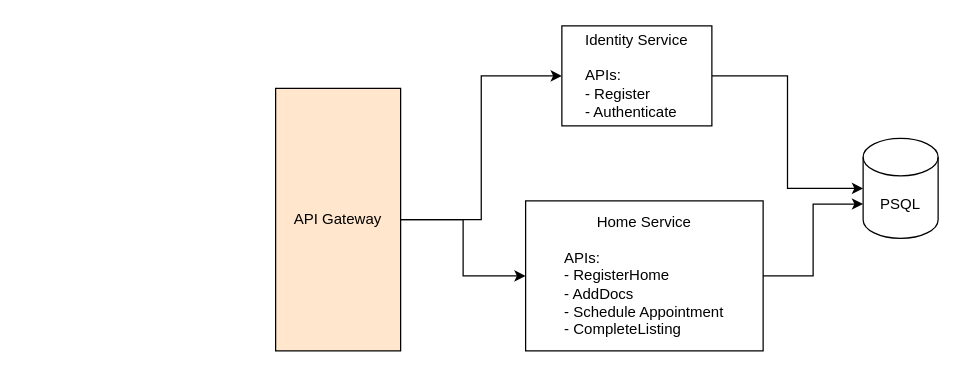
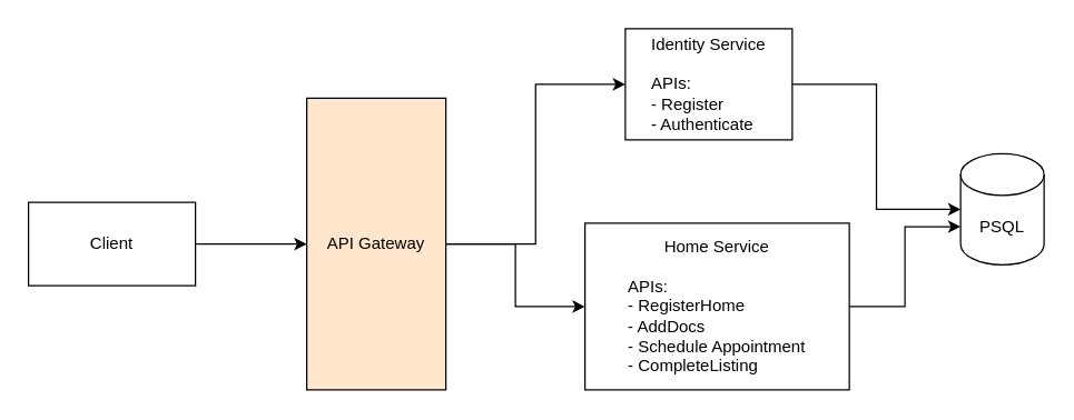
  <mxCell id="0" />
  <mxCell id="1" parent="0" />
+ <mxCell id="2" value="" style="edgeStyle=orthogonalEdgeStyle;rounded=0;orthogonalLoop=1;jettySize=auto;html=1;" edge="1" parent="1" source="3" target="6"><mxGeometry relative="1" as="geometry" /></mxCell>
+ <mxCell id="3" value="Client" style="rounded=0;whiteSpace=wrap;html=1;" vertex="1" parent="1"><mxGeometry x="20" y="145" width="120" height="60" as="geometry" /></mxCell>
  <mxCell id="4" style="edgeStyle=orthogonalEdgeStyle;rounded=0;orthogonalLoop=1;jettySize=auto;html=1;exitX=1;exitY=0.5;exitDx=0;exitDy=0;entryX=0;entryY=0.5;entryDx=0;entryDy=0;" edge="1" parent="1" source="6" target="7"><mxGeometry relative="1" as="geometry" /></mxCell>
  <mxCell id="5" style="edgeStyle=orthogonalEdgeStyle;rounded=0;orthogonalLoop=1;jettySize=auto;html=1;exitX=1;exitY=0.5;exitDx=0;exitDy=0;entryX=0;entryY=0.5;entryDx=0;entryDy=0;" edge="1" parent="1" source="6" target="8"><mxGeometry relative="1" as="geometry" /></mxCell>
  <mxCell id="6" value="API Gateway" style="rounded=0;whiteSpace=wrap;html=1;fillColor=#ffe6cc;" vertex="1" parent="1"><mxGeometry x="220" y="70" width="100" height="210" as="geometry" /></mxCell>
  <mxCell id="7" value="Identity Service&lt;div&gt;&lt;br&gt;&lt;/div&gt;&lt;div style=&quot;text-align: left;&quot;&gt;APIs:&lt;/div&gt;&lt;div style=&quot;text-align: left;&quot;&gt;- Register&lt;/div&gt;&lt;div style=&quot;text-align: left;&quot;&gt;- Authenticate&lt;/div&gt;" style="rounded=0;whiteSpace=wrap;html=1;" vertex="1" parent="1"><mxGeometry x="449" y="20" width="120" height="80" as="geometry" /></mxCell>
  <mxCell id="8" value="Home Service&lt;div&gt;&lt;br&gt;&lt;/div&gt;&lt;div style=&quot;text-align: left;&quot;&gt;APIs:&lt;/div&gt;&lt;div style=&quot;text-align: left;&quot;&gt;- RegisterHome&lt;/div&gt;&lt;div style=&quot;text-align: left;&quot;&gt;- AddDocs&lt;/div&gt;&lt;div style=&quot;text-align: left;&quot;&gt;- Schedule Appointment&lt;/div&gt;&lt;div style=&quot;text-align: left;&quot;&gt;- CompleteListing&lt;/div&gt;" style="rounded=0;whiteSpace=wrap;html=1;" vertex="1" parent="1"><mxGeometry x="420" y="160" width="190" height="120" as="geometry" /></mxCell>
  <mxCell id="9" value="PSQL" style="shape=cylinder3;whiteSpace=wrap;html=1;boundedLbl=1;backgroundOutline=1;size=15;" vertex="1" parent="1"><mxGeometry x="690" y="110" width="60" height="80" as="geometry" /></mxCell>
  <mxCell id="10" style="edgeStyle=orthogonalEdgeStyle;rounded=0;orthogonalLoop=1;jettySize=auto;html=1;exitX=1;exitY=0.5;exitDx=0;exitDy=0;entryX=0;entryY=0.5;entryDx=0;entryDy=0;entryPerimeter=0;" edge="1" parent="1" source="7" target="9"><mxGeometry relative="1" as="geometry" /></mxCell>
  <mxCell id="11" style="edgeStyle=orthogonalEdgeStyle;rounded=0;orthogonalLoop=1;jettySize=auto;html=1;exitX=1;exitY=0.5;exitDx=0;exitDy=0;entryX=0;entryY=0;entryDx=0;entryDy=52.5;entryPerimeter=0;" edge="1" parent="1" source="8" target="9"><mxGeometry relative="1" as="geometry" /></mxCell>
